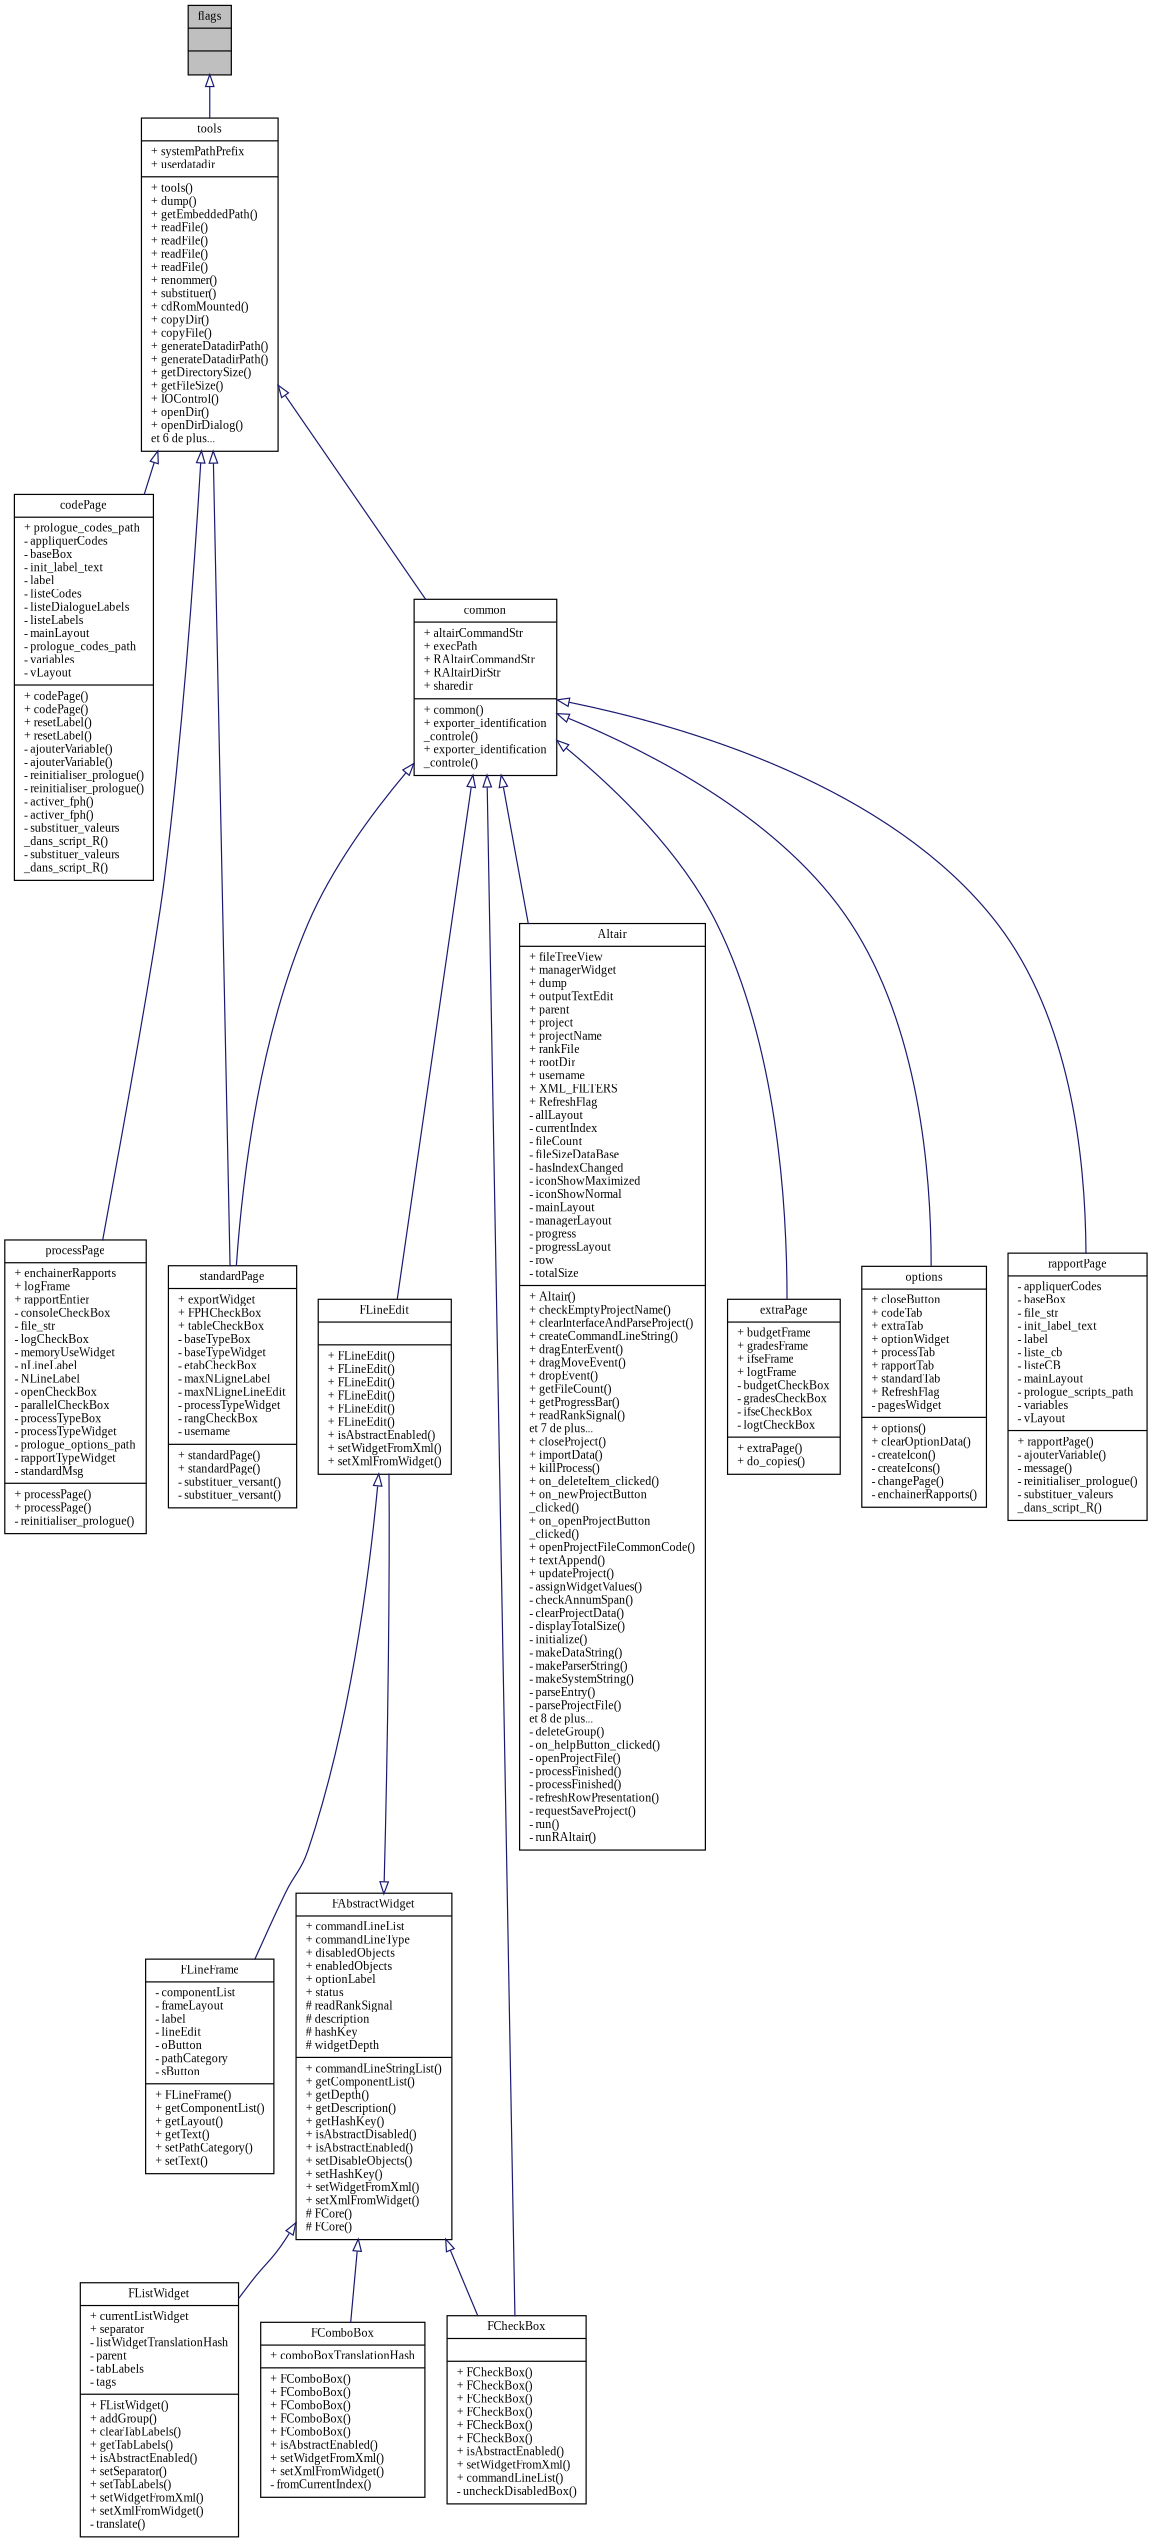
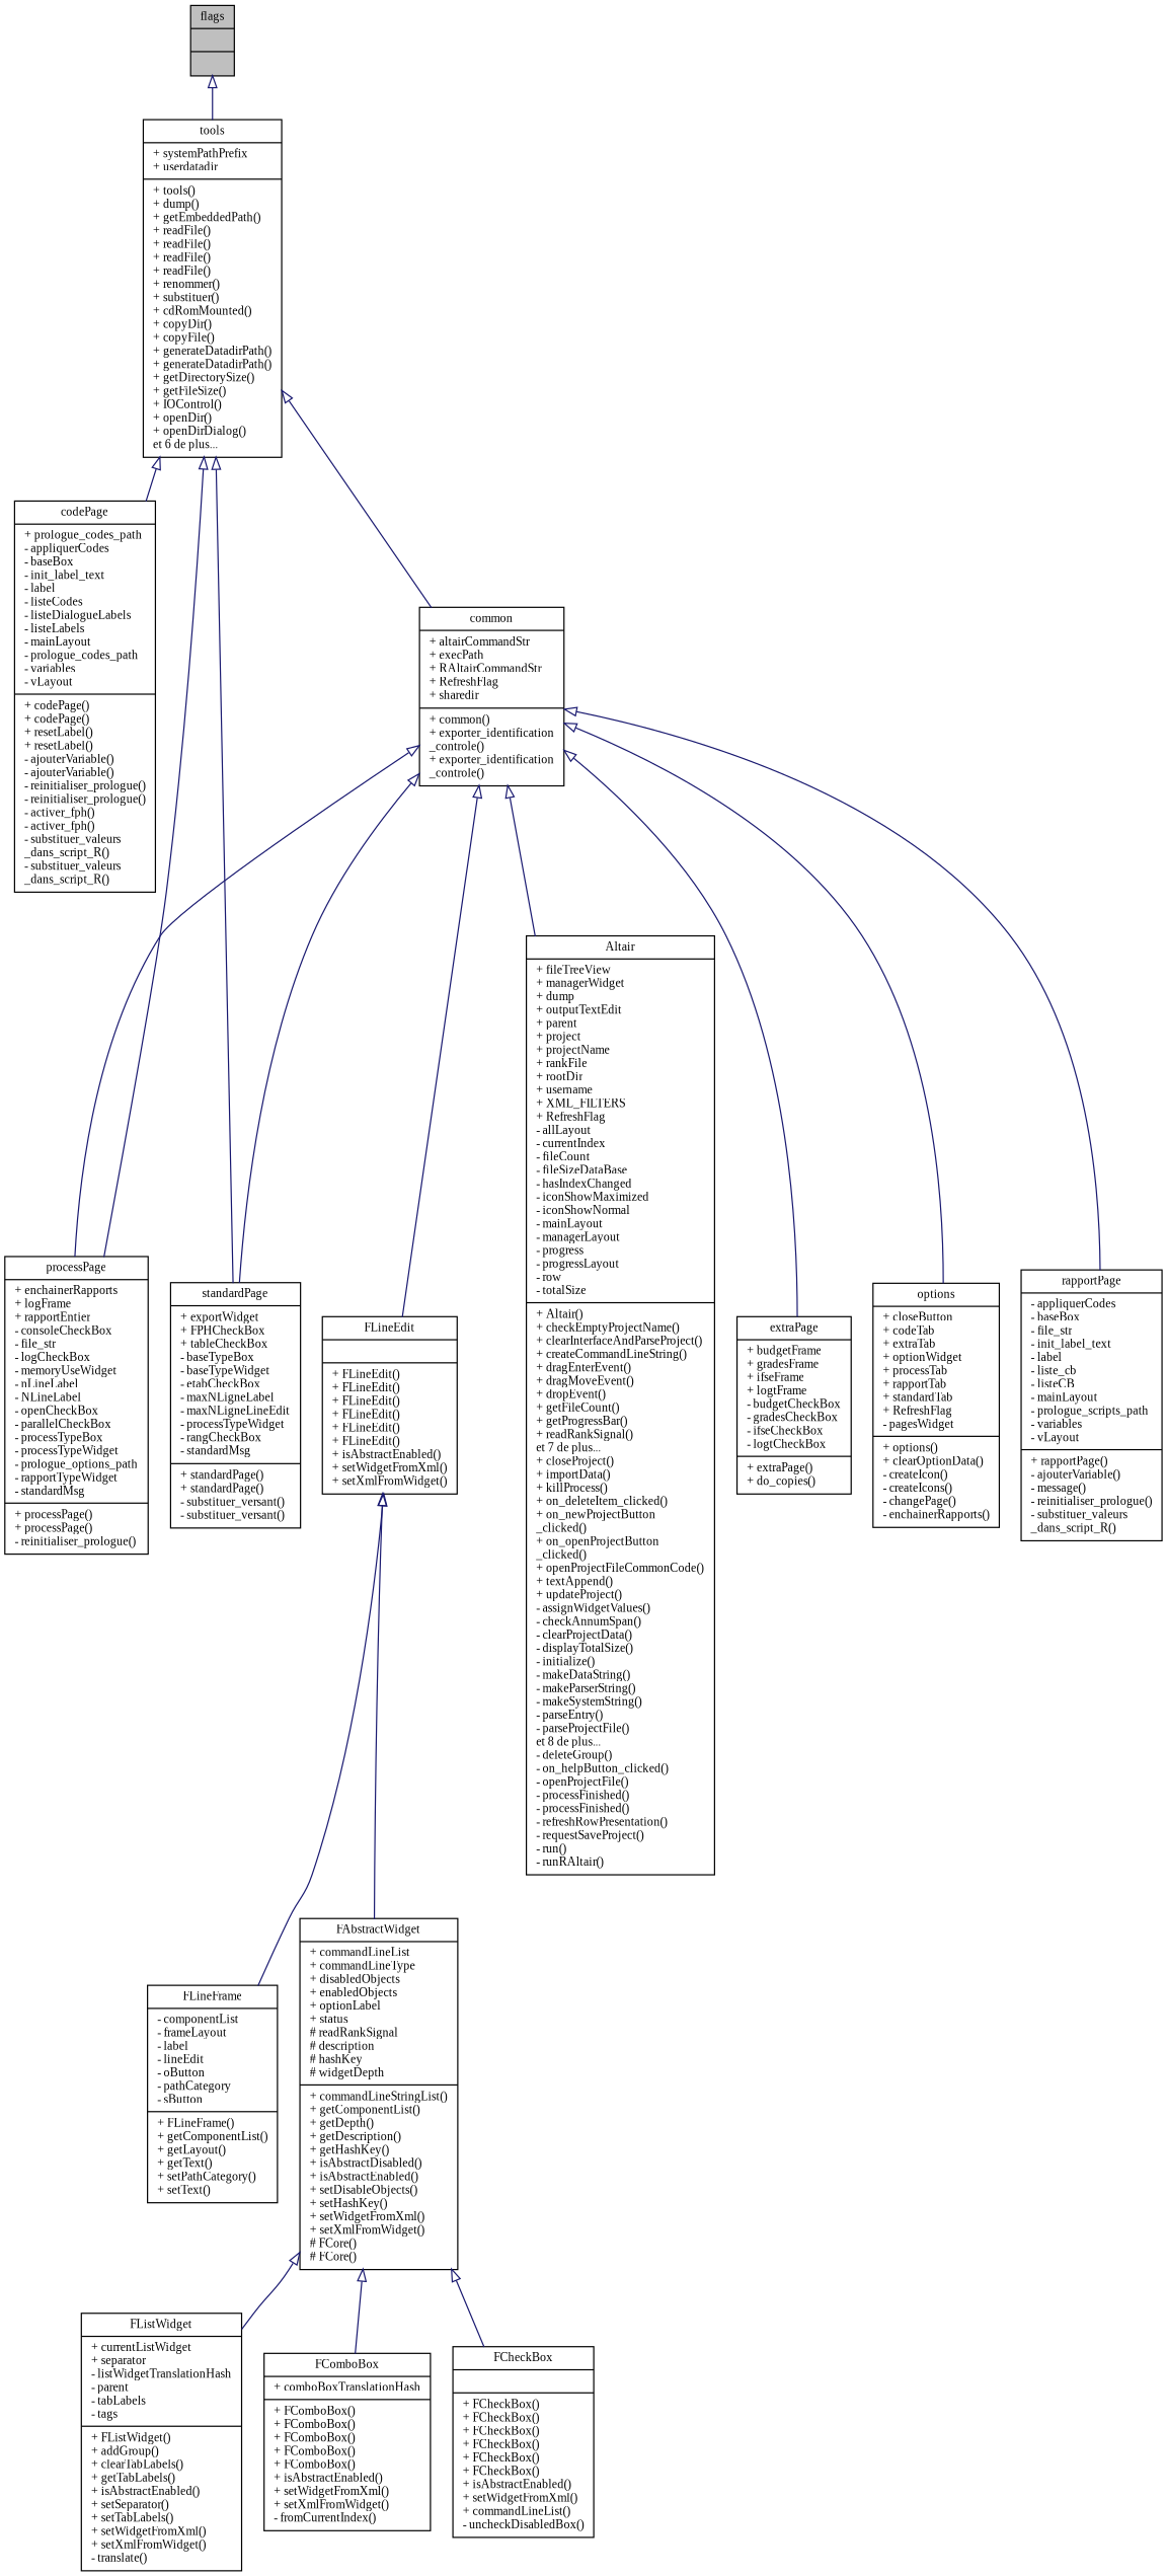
  digraph {
    fontname="Liberation Serif"
    node [color=black fillcolor=white fontname="Liberation Serif" fontsize=10 shape=record style=filled]
    edge [arrowtail=onormal color=midnightblue dir=back fontname="Liberation Serif" fontsize=10 labelfontname=Helvetica labelfontsize=10 style=solid]
    n1 [fillcolor=grey75 fontcolor=black height=0.2 label="{flags\n||}" width=0.4]
    n2 [height=0.2 label="{tools\n|+ systemPathPrefix\l+ userdatadir\l|+ tools()\l+ dump()\l+ getEmbeddedPath()\l+ readFile()\l+ readFile()\l+ readFile()\l+ readFile()\l+ renommer()\l+ substituer()\l+ cdRomMounted()\l+ copyDir()\l+ copyFile()\l+ generateDatadirPath()\l+ generateDatadirPath()\l+ getDirectorySize()\l+ getFileSize()\l+ IOControl()\l+ openDir()\l+ openDirDialog()\let 6 de plus...\l}" width=0.4]
    n3 [height=0.2 label="{FAbstractWidget\n|+ commandLineList\l+ commandLineType\l+ disabledObjects\l+ enabledObjects\l+ optionLabel\l+ status\l# readRankSignal\l# description\l# hashKey\l# widgetDepth\l|+ commandLineStringList()\l+ getComponentList()\l+ getDepth()\l+ getDescription()\l+ getHashKey()\l+ isAbstractDisabled()\l+ isAbstractEnabled()\l+ setDisableObjects()\l+ setHashKey()\l+ setWidgetFromXml()\l+ setXmlFromWidget()\l# FCore()\l# FCore()\l}" width=0.4]
    n4 [height=0.2 label="{FCheckBox\n||+ FCheckBox()\l+ FCheckBox()\l+ FCheckBox()\l+ FCheckBox()\l+ FCheckBox()\l+ FCheckBox()\l+ isAbstractEnabled()\l+ setWidgetFromXml()\l+ commandLineList()\l- uncheckDisabledBox()\l}" width=0.4]
    n5 [height=0.2 label="{FComboBox\n|+ comboBoxTranslationHash\l|+ FComboBox()\l+ FComboBox()\l+ FComboBox()\l+ FComboBox()\l+ FComboBox()\l+ isAbstractEnabled()\l+ setWidgetFromXml()\l+ setXmlFromWidget()\l- fromCurrentIndex()\l}" width=0.4]
    n6 [height=0.2 label="{FLineEdit\n||+ FLineEdit()\l+ FLineEdit()\l+ FLineEdit()\l+ FLineEdit()\l+ FLineEdit()\l+ FLineEdit()\l+ isAbstractEnabled()\l+ setWidgetFromXml()\l+ setXmlFromWidget()\l}" width=0.4]
    n7 [height=0.2 label="{FListWidget\n|+ currentListWidget\l+ separator\l- listWidgetTranslationHash\l- parent\l- tabLabels\l- tags\l|+ FListWidget()\l+ addGroup()\l+ clearTabLabels()\l+ getTabLabels()\l+ isAbstractEnabled()\l+ setSeparator()\l+ setTabLabels()\l+ setWidgetFromXml()\l+ setXmlFromWidget()\l- translate()\l}" width=0.4]
    n8 [height=0.2 label="{codePage\n|+ prologue_codes_path\l- appliquerCodes\l- baseBox\l- init_label_text\l- label\l- listeCodes\l- listeDialogueLabels\l- listeLabels\l- mainLayout\l- prologue_codes_path\l- variables\l- vLayout\l|+ codePage()\l+ codePage()\l+ resetLabel()\l+ resetLabel()\l- ajouterVariable()\l- ajouterVariable()\l- reinitialiser_prologue()\l- reinitialiser_prologue()\l- activer_fph()\l- activer_fph()\l- substituer_valeurs\l_dans_script_R()\l- substituer_valeurs\l_dans_script_R()\l}" width=0.4]
-   n9 [height=0.2 label="{common\n|+ altairCommandStr\l+ execPath\l+ RAltairCommandStr\l+ RAltairDirStr\l+ sharedir\l|+ common()\l+ exporter_identification\l_controle()\l+ exporter_identification\l_controle()\l}" width=0.4]
+   n9 [height=0.2 label="{common\n|+ altairCommandStr\l+ execPath\l+ RAltairCommandStr\l+ RefreshFlag\l+ sharedir\l|+ common()\l+ exporter_identification\l_controle()\l+ exporter_identification\l_controle()\l}" width=0.4]
    n10 [height=0.2 label="{processPage\n|+ enchainerRapports\l+ logFrame\l+ rapportEntier\l- consoleCheckBox\l- file_str\l- logCheckBox\l- memoryUseWidget\l- nLineLabel\l- NLineLabel\l- openCheckBox\l- parallelCheckBox\l- processTypeBox\l- processTypeWidget\l- prologue_options_path\l- rapportTypeWidget\l- standardMsg\l|+ processPage()\l+ processPage()\l- reinitialiser_prologue()\l}" width=0.4]
-   n11 [height=0.2 label="{standardPage\n|+ exportWidget\l+ FPHCheckBox\l+ tableCheckBox\l- baseTypeBox\l- baseTypeWidget\l- etabCheckBox\l- maxNLigneLabel\l- maxNLigneLineEdit\l- processTypeWidget\l- rangCheckBox\l- username\l|+ standardPage()\l+ standardPage()\l- substituer_versant()\l- substituer_versant()\l}" width=0.4]
+   n11 [height=0.2 label="{standardPage\n|+ exportWidget\l+ FPHCheckBox\l+ tableCheckBox\l- baseTypeBox\l- baseTypeWidget\l- etabCheckBox\l- maxNLigneLabel\l- maxNLigneLineEdit\l- processTypeWidget\l- rangCheckBox\l- standardMsg\l|+ standardPage()\l+ standardPage()\l- substituer_versant()\l- substituer_versant()\l}" width=0.4]
    n12 [height=0.2 label="{FLineFrame\n|- componentList\l- frameLayout\l- label\l- lineEdit\l- oButton\l- pathCategory\l- sButton\l|+ FLineFrame()\l+ getComponentList()\l+ getLayout()\l+ getText()\l+ setPathCategory()\l+ setText()\l}" width=0.4]
    n13 [height=0.2 label="{Altair\n|+ fileTreeView\l+ managerWidget\l+ dump\l+ outputTextEdit\l+ parent\l+ project\l+ projectName\l+ rankFile\l+ rootDir\l+ username\l+ XML_FILTERS\l+ RefreshFlag\l- allLayout\l- currentIndex\l- fileCount\l- fileSizeDataBase\l- hasIndexChanged\l- iconShowMaximized\l- iconShowNormal\l- mainLayout\l- managerLayout\l- progress\l- progressLayout\l- row\l- totalSize\l|+ Altair()\l+ checkEmptyProjectName()\l+ clearInterfaceAndParseProject()\l+ createCommandLineString()\l+ dragEnterEvent()\l+ dragMoveEvent()\l+ dropEvent()\l+ getFileCount()\l+ getProgressBar()\l+ readRankSignal()\let 7 de plus...\l+ closeProject()\l+ importData()\l+ killProcess()\l+ on_deleteItem_clicked()\l+ on_newProjectButton\l_clicked()\l+ on_openProjectButton\l_clicked()\l+ openProjectFileCommonCode()\l+ textAppend()\l+ updateProject()\l- assignWidgetValues()\l- checkAnnumSpan()\l- clearProjectData()\l- displayTotalSize()\l- initialize()\l- makeDataString()\l- makeParserString()\l- makeSystemString()\l- parseEntry()\l- parseProjectFile()\let 8 de plus...\l- deleteGroup()\l- on_helpButton_clicked()\l- openProjectFile()\l- processFinished()\l- processFinished()\l- refreshRowPresentation()\l- requestSaveProject()\l- run()\l- runRAltair()\l}" width=0.4]
    n14 [height=0.2 label="{extraPage\n|+ budgetFrame\l+ gradesFrame\l+ ifseFrame\l+ logtFrame\l- budgetCheckBox\l- gradesCheckBox\l- ifseCheckBox\l- logtCheckBox\l|+ extraPage()\l+ do_copies()\l}" width=0.4]
    n15 [height=0.2 label="{options\n|+ closeButton\l+ codeTab\l+ extraTab\l+ optionWidget\l+ processTab\l+ rapportTab\l+ standardTab\l+ RefreshFlag\l- pagesWidget\l|+ options()\l+ clearOptionData()\l- createIcon()\l- createIcons()\l- changePage()\l- enchainerRapports()\l}" width=0.4]
    n16 [height=0.2 label="{rapportPage\n|- appliquerCodes\l- baseBox\l- file_str\l- init_label_text\l- label\l- liste_cb\l- listeCB\l- mainLayout\l- prologue_scripts_path\l- variables\l- vLayout\l|+ rapportPage()\l- ajouterVariable()\l- message()\l- reinitialiser_prologue()\l- substituer_valeurs\l_dans_script_R()\l}" width=0.4]
    n1 -> n2
    n2 -> n8
    n2 -> n9
    n2 -> n10
    n2 -> n11
    n3 -> n4
    n3 -> n5
-   n3 -> n6
+   n6 -> n3
    n3 -> n7
    n6 -> n12
    n9 -> n6
-   n9 -> n4
+   n9 -> n10
    n9 -> n11
    n9 -> n13
    n9 -> n14
    n9 -> n15
    n9 -> n16
  }
